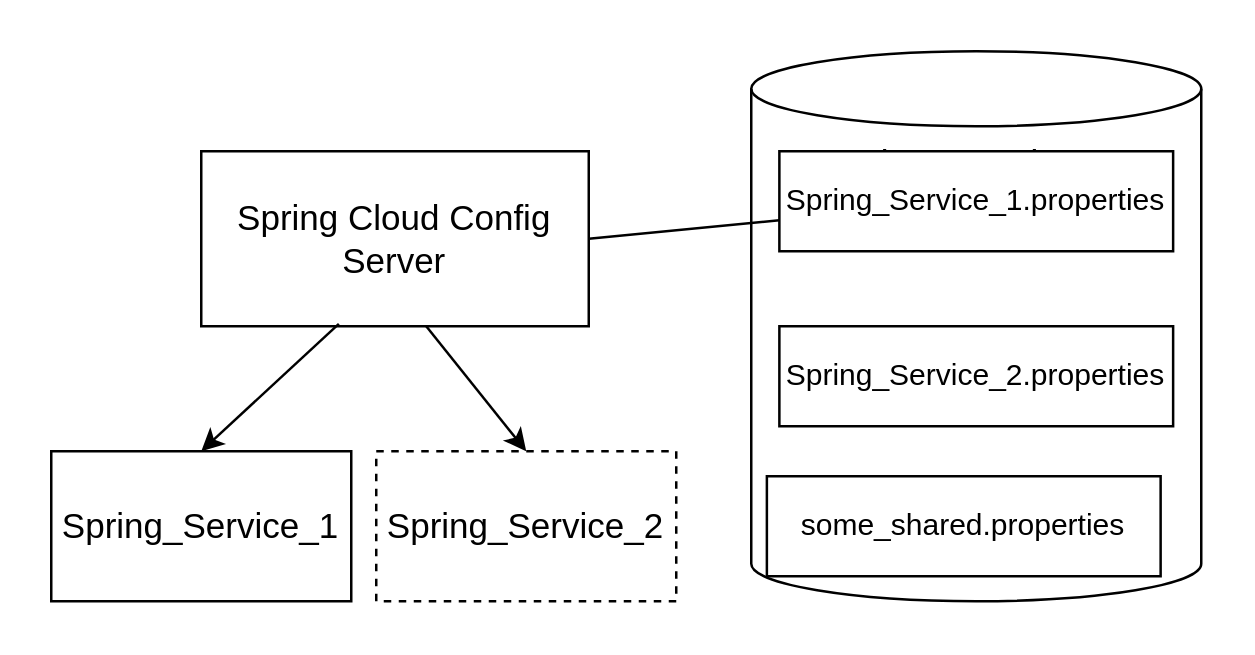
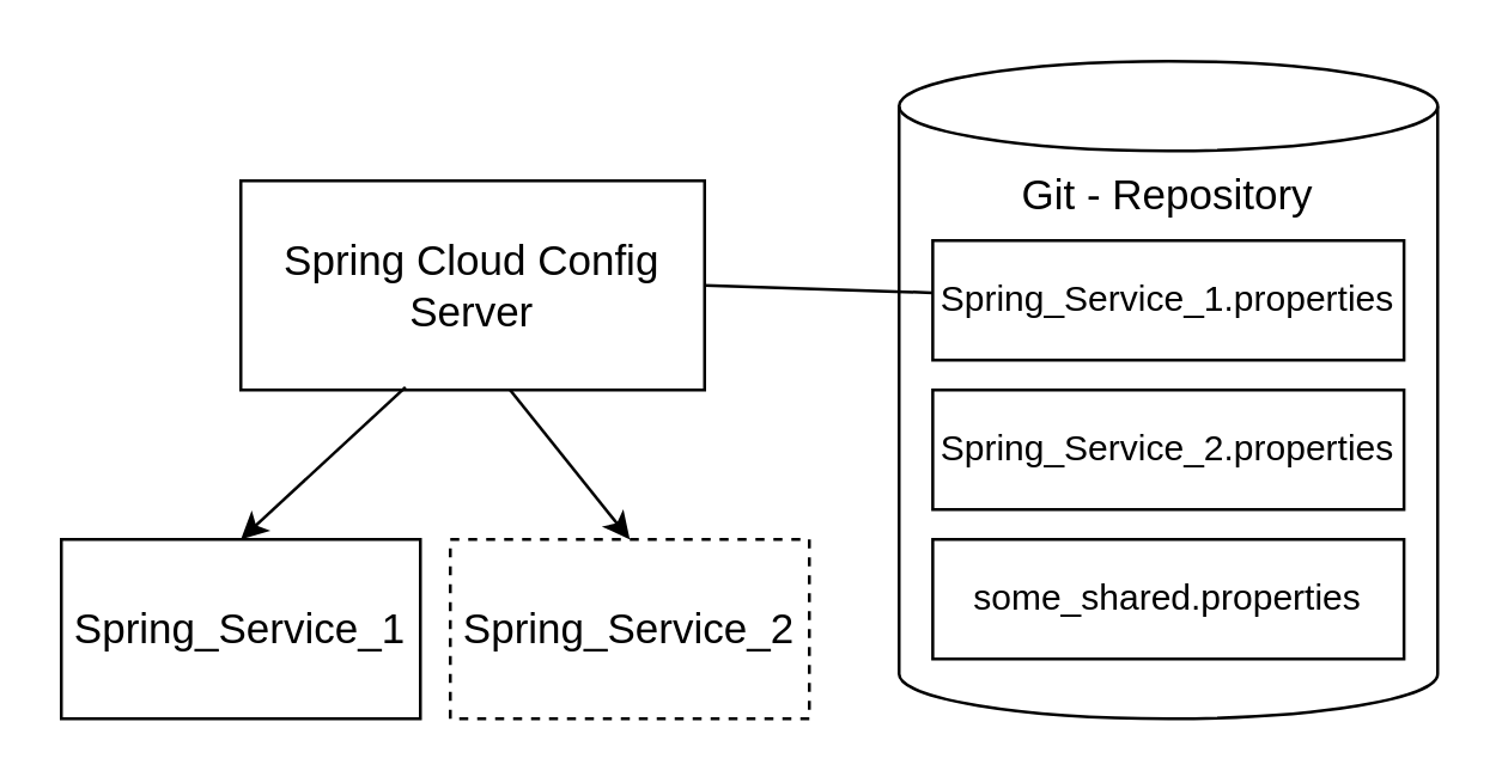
  <mxCell id="0" />
  <mxCell id="1" parent="0" />
  <mxCell id="2" value="&lt;div style=&quot;font-size: 14px;&quot;&gt;Spring Cloud Config Server&lt;br style=&quot;font-size: 14px;&quot;&gt;&lt;/div&gt;" style="rounded=0;whiteSpace=wrap;html=1;fontSize=14;" parent="1" vertex="1"><mxGeometry x="80" y="60" width="155" height="70" as="geometry" /></mxCell>
  <mxCell id="3" value="Spring_Service_1" style="rounded=0;whiteSpace=wrap;html=1;fontSize=14;" parent="1" vertex="1"><mxGeometry x="20" y="180" width="120" height="60" as="geometry" /></mxCell>
  <mxCell id="4" value="Spring_Service_2" style="rounded=0;whiteSpace=wrap;html=1;fontSize=14;dashed=1;" parent="1" vertex="1"><mxGeometry x="150" y="180" width="120" height="60" as="geometry" /></mxCell>
  <mxCell id="5" value="" style="endArrow=classic;html=1;rounded=0;entryX=0.5;entryY=0;entryDx=0;entryDy=0;fontSize=14;" parent="1" target="4" edge="1"><mxGeometry width="50" height="50" relative="1" as="geometry"><mxPoint x="170" y="130" as="sourcePoint" /><mxPoint x="200" y="190" as="targetPoint" /></mxGeometry></mxCell>
  <mxCell id="6" value="Git - Repository" style="shape=cylinder3;whiteSpace=wrap;html=1;boundedLbl=1;backgroundOutline=1;size=15;fontSize=14;verticalAlign=top;" parent="1" vertex="1"><mxGeometry x="300" y="20" width="180" height="220" as="geometry" /></mxCell>
  <mxCell id="7" value="" style="endArrow=none;html=1;rounded=0;exitX=1;exitY=0.5;exitDx=0;exitDy=0;fontSize=14;" parent="1" source="2" target="9" edge="1"><mxGeometry width="50" height="50" relative="1" as="geometry"><mxPoint x="150" y="240" as="sourcePoint" /><mxPoint x="200" y="190" as="targetPoint" /></mxGeometry></mxCell>
  <mxCell id="8" value="" style="endArrow=classic;html=1;rounded=0;entryX=0.5;entryY=0;entryDx=0;entryDy=0;exitX=0.355;exitY=0.986;exitDx=0;exitDy=0;fontSize=14;exitPerimeter=0;" parent="1" source="2" target="3" edge="1"><mxGeometry width="50" height="50" relative="1" as="geometry"><mxPoint x="142.5" y="120" as="sourcePoint" /><mxPoint x="200" y="190" as="targetPoint" /></mxGeometry></mxCell>
- <mxCell id="9" value="Spring_Service_1.properties" style="rounded=0;whiteSpace=wrap;html=1;" parent="1" vertex="1"><mxGeometry x="311.25" y="60" width="157.5" height="40" as="geometry" /></mxCell>
+ <mxCell id="9" value="Spring_Service_1.properties" style="rounded=0;whiteSpace=wrap;html=1;" parent="1" vertex="1"><mxGeometry x="311.25" y="80" width="157.5" height="40" as="geometry" /></mxCell>
  <mxCell id="10" value="Spring_Service_2.properties" style="rounded=0;whiteSpace=wrap;html=1;" parent="1" vertex="1"><mxGeometry x="311.25" y="130" width="157.5" height="40" as="geometry" /></mxCell>
- <mxCell id="11" value="some_shared.properties" style="rounded=0;whiteSpace=wrap;html=1;" parent="1" vertex="1"><mxGeometry x="306.25" y="190" width="157.5" height="40" as="geometry" /></mxCell>
+ <mxCell id="11" value="some_shared.properties" style="rounded=0;whiteSpace=wrap;html=1;" parent="1" vertex="1"><mxGeometry x="311.25" y="180" width="157.5" height="40" as="geometry" /></mxCell>
